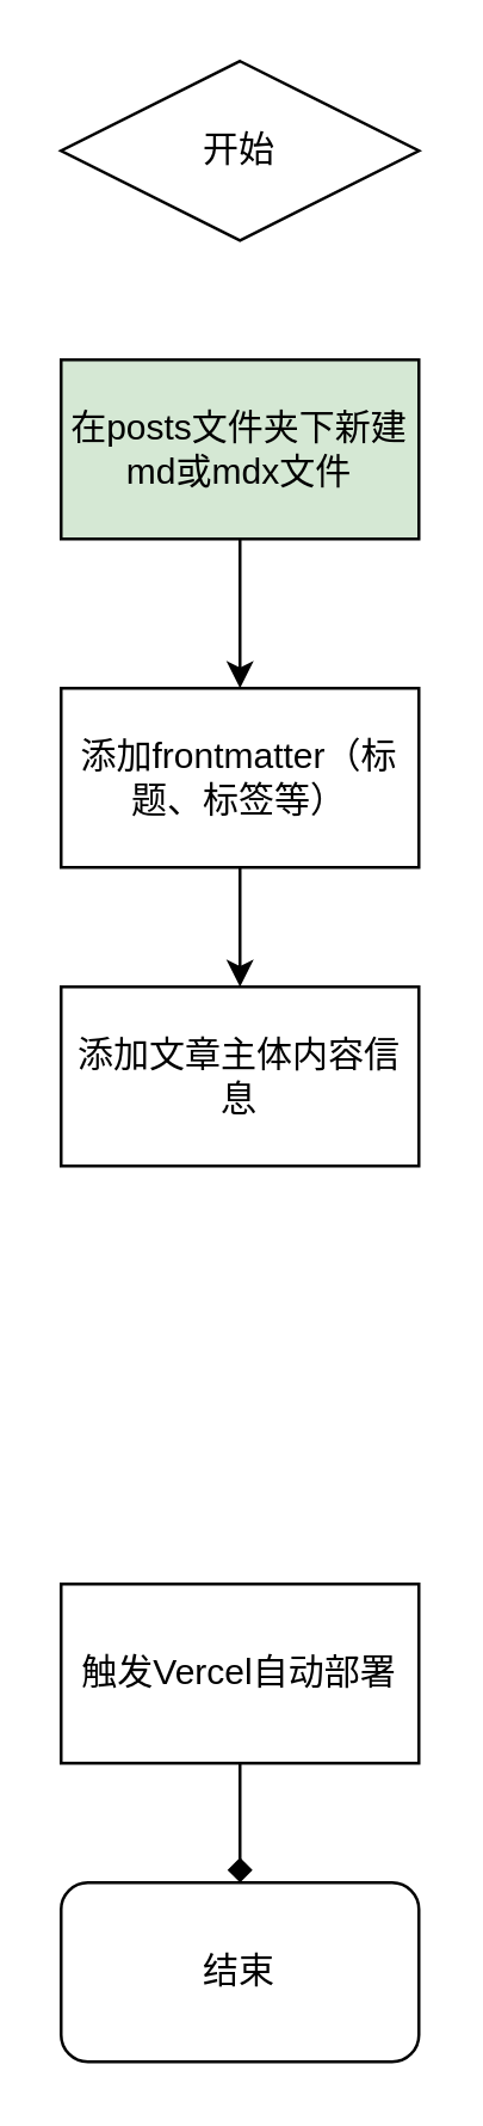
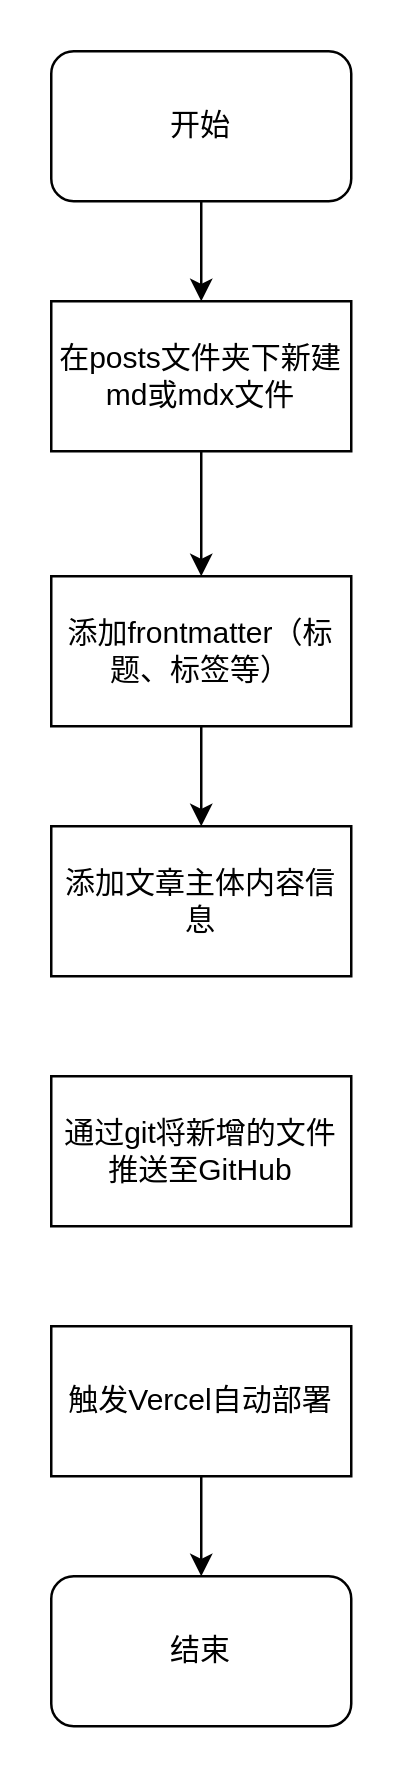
  <mxCell id="0" />
  <mxCell id="1" parent="0" />
- <mxCell id="3" value="开始" style="rhombus;whiteSpace=wrap;html=1;" parent="1" vertex="1"><mxGeometry x="20" y="20" width="120" height="60" as="geometry" /></mxCell>
+ <mxCell id="2" style="edgeStyle=orthogonalEdgeStyle;rounded=0;orthogonalLoop=1;jettySize=auto;html=1;exitX=0.5;exitY=1;exitDx=0;exitDy=0;entryX=0.5;entryY=0;entryDx=0;entryDy=0;" parent="1" source="3" target="5" edge="1"><mxGeometry relative="1" as="geometry" /></mxCell>
+ <mxCell id="3" value="开始" style="rounded=1;whiteSpace=wrap;html=1;" parent="1" vertex="1"><mxGeometry x="20" y="20" width="120" height="60" as="geometry" /></mxCell>
  <mxCell id="4" style="edgeStyle=orthogonalEdgeStyle;rounded=0;orthogonalLoop=1;jettySize=auto;html=1;exitX=0.5;exitY=1;exitDx=0;exitDy=0;entryX=0.5;entryY=0;entryDx=0;entryDy=0;" parent="1" source="5" target="7" edge="1"><mxGeometry relative="1" as="geometry" /></mxCell>
- <mxCell id="5" value="在posts文件夹下新建md或mdx文件" style="rounded=0;whiteSpace=wrap;html=1;fillColor=#d5e8d4;" parent="1" vertex="1"><mxGeometry x="20" y="120" width="120" height="60" as="geometry" /></mxCell>
+ <mxCell id="5" value="在posts文件夹下新建md或mdx文件" style="rounded=0;whiteSpace=wrap;html=1;" parent="1" vertex="1"><mxGeometry x="20" y="120" width="120" height="60" as="geometry" /></mxCell>
  <mxCell id="6" style="edgeStyle=orthogonalEdgeStyle;rounded=0;orthogonalLoop=1;jettySize=auto;html=1;exitX=0.5;exitY=1;exitDx=0;exitDy=0;entryX=0.5;entryY=0;entryDx=0;entryDy=0;" parent="1" source="7" target="8" edge="1"><mxGeometry relative="1" as="geometry" /></mxCell>
  <mxCell id="7" value="添加frontmatter（标题、标签等）" style="rounded=0;whiteSpace=wrap;html=1;" parent="1" vertex="1"><mxGeometry x="20" y="230" width="120" height="60" as="geometry" /></mxCell>
  <mxCell id="8" value="添加文章主体内容信息" style="rounded=0;whiteSpace=wrap;html=1;" parent="1" vertex="1"><mxGeometry x="20" y="330" width="120" height="60" as="geometry" /></mxCell>
- <mxCell id="10" style="edgeStyle=orthogonalEdgeStyle;rounded=0;orthogonalLoop=1;jettySize=auto;html=1;entryX=0.5;entryY=0;entryDx=0;entryDy=0;endArrow=diamond;" parent="1" source="11" target="12" edge="1"><mxGeometry relative="1" as="geometry" /></mxCell>
+ <mxCell id="9" value="通过git将新增的文件推送至GitHub" style="rounded=0;whiteSpace=wrap;html=1;" parent="1" vertex="1"><mxGeometry x="20" y="430" width="120" height="60" as="geometry" /></mxCell>
+ <mxCell id="10" style="edgeStyle=orthogonalEdgeStyle;rounded=0;orthogonalLoop=1;jettySize=auto;html=1;entryX=0.5;entryY=0;entryDx=0;entryDy=0;" parent="1" source="11" target="12" edge="1"><mxGeometry relative="1" as="geometry" /></mxCell>
  <mxCell id="11" value="触发Vercel自动部署" style="rounded=0;whiteSpace=wrap;html=1;" parent="1" vertex="1"><mxGeometry x="20" y="530" width="120" height="60" as="geometry" /></mxCell>
  <mxCell id="12" value="结束" style="rounded=1;whiteSpace=wrap;html=1;" parent="1" vertex="1"><mxGeometry x="20" y="630" width="120" height="60" as="geometry" /></mxCell>
